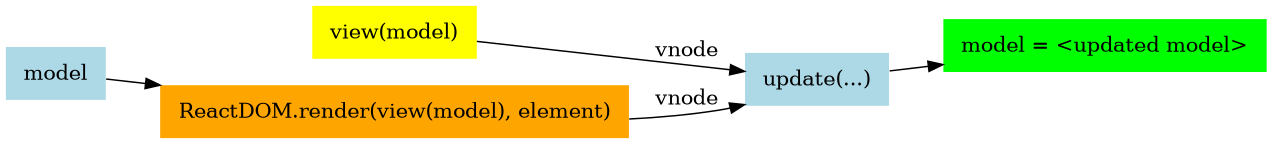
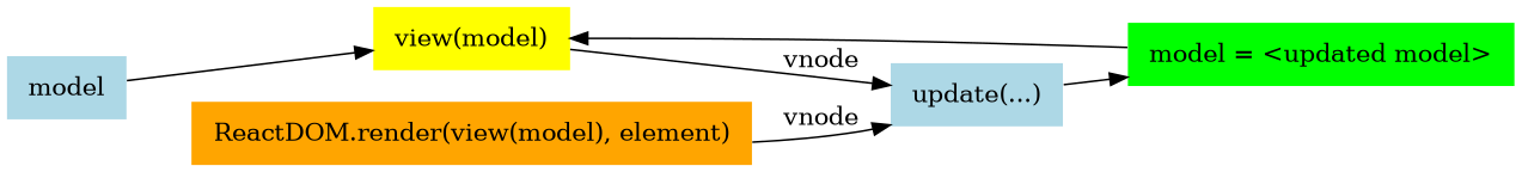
  digraph {
    rankdir=LR
    node [fillcolor=lightblue shape=plaintext style=filled]
    n1 [label=<     <table border="0">       <tr>         <td>model</td>       </tr>     </table>   >]
    n2 [fillcolor=yellow label=<     <table border="0">       <tr>         <td>view(model)</td>       </tr>     </table>   >]
    n3 [label=<     <table border="0">       <tr>         <td>update(...)</td>       </tr>     </table>   >]
    n4 [fillcolor=orange label=<     <table border="0">       <tr>         <td>ReactDOM.render(view(model), element)</td>       </tr>     </table>   >]
    n5 [fillcolor=green label=<     <table border="0">       <tr>         <td>model = &lt;updated model&gt;</td>       </tr>     </table>   >]
-   n1 -> n4
+   n1 -> n2
    n2 -> n3 [label=vnode]
    n3 -> n5
    n4 -> n3 [label=vnode]
+   n5 -> n2
  }
